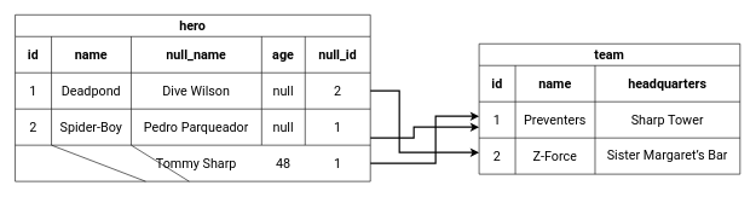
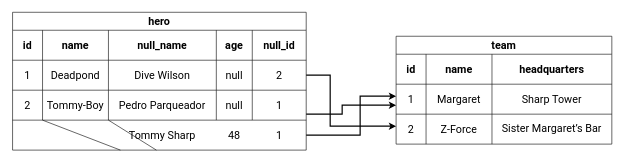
  <mxCell id="0" />
  <mxCell id="1" parent="0" />
  <mxCell id="2" value="&lt;font face=&quot;Roboto&quot; data-font-src=&quot;https://fonts.googleapis.com/css?family=Roboto&quot; style=&quot;font-size: 18px&quot;&gt;hero&lt;/font&gt;" style="shape=table;html=1;whiteSpace=wrap;startSize=30;container=1;collapsible=0;childLayout=tableLayout;fontStyle=1;align=center;fillColor=#FFFFFF;swimlaneFillColor=#ffffff;" parent="1" vertex="1"><mxGeometry x="20" y="20" width="490" height="230" as="geometry" /></mxCell>
  <mxCell id="3" value="" style="shape=partialRectangle;html=1;whiteSpace=wrap;collapsible=0;dropTarget=0;pointerEvents=0;fillColor=none;top=0;left=0;bottom=0;right=0;points=[[0,0.5],[1,0.5]];portConstraint=eastwest;" parent="2" vertex="1"><mxGeometry y="30" width="490" height="50" as="geometry" /></mxCell>
  <mxCell id="4" value="&lt;font style=&quot;font-size: 18px&quot; face=&quot;Roboto&quot; data-font-src=&quot;https://fonts.googleapis.com/css?family=Roboto&quot;&gt;&lt;b&gt;id&lt;/b&gt;&lt;/font&gt;" style="shape=partialRectangle;html=1;whiteSpace=wrap;connectable=0;top=0;left=0;bottom=0;right=0;overflow=hidden;fillColor=none;strokeColor=none;" parent="3" vertex="1"><mxGeometry width="50" height="50" as="geometry" /></mxCell>
  <mxCell id="5" value="&lt;font style=&quot;font-size: 18px&quot; face=&quot;Roboto&quot; data-font-src=&quot;https://fonts.googleapis.com/css?family=Roboto&quot;&gt;&lt;b&gt;name&lt;/b&gt;&lt;/font&gt;" style="shape=partialRectangle;html=1;whiteSpace=wrap;connectable=0;top=0;left=0;bottom=0;right=0;overflow=hidden;fillColor=none;strokeColor=none;" parent="3" vertex="1"><mxGeometry x="50" width="110" height="50" as="geometry" /></mxCell>
  <mxCell id="6" value="&lt;font style=&quot;font-size: 18px&quot; face=&quot;Roboto&quot; data-font-src=&quot;https://fonts.googleapis.com/css?family=Roboto&quot;&gt;&lt;b&gt;null_name&lt;/b&gt;&lt;/font&gt;" style="shape=partialRectangle;html=1;whiteSpace=wrap;connectable=0;top=0;left=0;bottom=0;right=0;overflow=hidden;fillColor=none;strokeColor=none;" parent="3" vertex="1"><mxGeometry x="160" width="180" height="50" as="geometry" /></mxCell>
  <mxCell id="7" value="&lt;font style=&quot;font-size: 18px&quot; face=&quot;Roboto&quot; data-font-src=&quot;https://fonts.googleapis.com/css?family=Roboto&quot;&gt;&lt;b&gt;age&lt;/b&gt;&lt;/font&gt;" style="shape=partialRectangle;html=1;whiteSpace=wrap;connectable=0;top=0;left=0;bottom=0;right=0;overflow=hidden;fillColor=none;strokeColor=none;" parent="3" vertex="1"><mxGeometry x="340" width="60" height="50" as="geometry" /></mxCell>
  <mxCell id="8" value="&lt;font style=&quot;font-size: 18px&quot; face=&quot;Roboto&quot; data-font-src=&quot;https://fonts.googleapis.com/css?family=Roboto&quot;&gt;&lt;b&gt;null_id&lt;/b&gt;&lt;/font&gt;" style="shape=partialRectangle;html=1;whiteSpace=wrap;connectable=0;top=0;left=0;bottom=0;right=0;overflow=hidden;fillColor=none;strokeColor=none;" parent="3" vertex="1"><mxGeometry x="400" width="90" height="50" as="geometry" /></mxCell>
  <mxCell id="9" value="" style="shape=partialRectangle;html=1;whiteSpace=wrap;collapsible=0;dropTarget=0;pointerEvents=0;fillColor=none;top=0;left=0;bottom=0;right=0;points=[[0,0.5],[1,0.5]];portConstraint=eastwest;" parent="2" vertex="1"><mxGeometry y="80" width="490" height="50" as="geometry" /></mxCell>
  <mxCell id="10" value="&lt;span style=&quot;font-weight: normal&quot;&gt;&lt;font style=&quot;font-size: 18px&quot; face=&quot;Roboto&quot; data-font-src=&quot;https://fonts.googleapis.com/css?family=Roboto&quot;&gt;1&lt;/font&gt;&lt;/span&gt;" style="shape=partialRectangle;html=1;whiteSpace=wrap;connectable=0;top=0;left=0;bottom=0;right=0;overflow=hidden;fontStyle=1;fillColor=none;strokeColor=none;" parent="9" vertex="1"><mxGeometry width="50" height="50" as="geometry" /></mxCell>
  <mxCell id="11" value="&lt;span style=&quot;font-family: &amp;#34;roboto&amp;#34; ; font-size: 18px&quot;&gt;Deadpond&lt;/span&gt;" style="shape=partialRectangle;html=1;whiteSpace=wrap;connectable=0;top=0;left=0;bottom=0;right=0;overflow=hidden;fillColor=none;strokeColor=none;" parent="9" vertex="1"><mxGeometry x="50" width="110" height="50" as="geometry" /></mxCell>
  <mxCell id="12" value="&lt;span style=&quot;font-family: &amp;#34;roboto&amp;#34; ; font-size: 18px&quot;&gt;Dive Wilson&lt;/span&gt;" style="shape=partialRectangle;html=1;whiteSpace=wrap;connectable=0;top=0;left=0;bottom=0;right=0;overflow=hidden;fillColor=none;strokeColor=none;" parent="9" vertex="1"><mxGeometry x="160" width="180" height="50" as="geometry" /></mxCell>
  <mxCell id="13" value="&lt;span style=&quot;font-family: &amp;#34;roboto&amp;#34; ; font-size: 18px&quot;&gt;null&lt;/span&gt;" style="shape=partialRectangle;html=1;whiteSpace=wrap;connectable=0;top=0;left=0;bottom=0;right=0;overflow=hidden;fillColor=none;strokeColor=none;" parent="9" vertex="1"><mxGeometry x="340" width="60" height="50" as="geometry" /></mxCell>
  <mxCell id="14" value="&lt;span style=&quot;font-family: &amp;#34;roboto&amp;#34; ; font-size: 18px&quot;&gt;2&lt;/span&gt;" style="shape=partialRectangle;html=1;whiteSpace=wrap;connectable=0;top=0;left=0;bottom=0;right=0;overflow=hidden;fillColor=none;strokeColor=none;" parent="9" vertex="1"><mxGeometry x="400" width="90" height="50" as="geometry" /></mxCell>
  <mxCell id="15" value="" style="shape=partialRectangle;html=1;whiteSpace=wrap;collapsible=0;dropTarget=0;pointerEvents=0;fillColor=none;top=0;left=0;bottom=0;right=0;points=[[0,0.5],[1,0.5]];portConstraint=eastwest;" parent="2" vertex="1"><mxGeometry y="130" width="490" height="50" as="geometry" /></mxCell>
  <mxCell id="16" value="&lt;span style=&quot;font-family: &amp;#34;roboto&amp;#34; ; font-size: 18px&quot;&gt;2&lt;/span&gt;" style="shape=partialRectangle;html=1;whiteSpace=wrap;connectable=0;top=0;left=0;bottom=0;right=0;overflow=hidden;fillColor=none;strokeColor=none;" parent="15" vertex="1"><mxGeometry width="50" height="50" as="geometry" /></mxCell>
- <mxCell id="17" value="&lt;span style=&quot;font-family: &amp;#34;roboto&amp;#34; ; font-size: 18px&quot;&gt;Spider-Boy&lt;/span&gt;" style="shape=partialRectangle;html=1;whiteSpace=wrap;connectable=0;top=0;left=0;bottom=0;right=0;overflow=hidden;fillColor=none;strokeColor=none;" parent="15" vertex="1"><mxGeometry x="50" width="110" height="50" as="geometry" /></mxCell>
+ <mxCell id="17" value="&lt;span style=&quot;font-family: &amp;#34;roboto&amp;#34; ; font-size: 18px&quot;&gt;Tommy-Boy&lt;/span&gt;" style="shape=partialRectangle;html=1;whiteSpace=wrap;connectable=0;top=0;left=0;bottom=0;right=0;overflow=hidden;fillColor=none;strokeColor=none;" parent="15" vertex="1"><mxGeometry x="50" width="110" height="50" as="geometry" /></mxCell>
  <mxCell id="18" value="&lt;span style=&quot;font-family: &amp;#34;roboto&amp;#34; ; font-size: 18px&quot;&gt;Pedro Parqueador&lt;/span&gt;" style="shape=partialRectangle;html=1;whiteSpace=wrap;connectable=0;top=0;left=0;bottom=0;right=0;overflow=hidden;fillColor=none;strokeColor=none;" parent="15" vertex="1"><mxGeometry x="160" width="180" height="50" as="geometry" /></mxCell>
  <mxCell id="19" value="&lt;span style=&quot;font-family: &amp;#34;roboto&amp;#34; ; font-size: 18px&quot;&gt;null&lt;/span&gt;" style="shape=partialRectangle;html=1;whiteSpace=wrap;connectable=0;top=0;left=0;bottom=0;right=0;overflow=hidden;fillColor=none;strokeColor=none;" parent="15" vertex="1"><mxGeometry x="340" width="60" height="50" as="geometry" /></mxCell>
  <mxCell id="20" value="&lt;span style=&quot;font-family: &amp;#34;roboto&amp;#34; ; font-size: 18px&quot;&gt;1&lt;/span&gt;" style="shape=partialRectangle;html=1;whiteSpace=wrap;connectable=0;top=0;left=0;bottom=0;right=0;overflow=hidden;fillColor=none;strokeColor=none;" parent="15" vertex="1"><mxGeometry x="400" width="90" height="50" as="geometry" /></mxCell>
  <mxCell id="21" style="shape=partialRectangle;html=1;whiteSpace=wrap;collapsible=0;dropTarget=0;pointerEvents=0;fillColor=none;top=0;left=0;bottom=0;right=0;points=[[0,0.5],[1,0.5]];portConstraint=eastwest;" parent="2" vertex="1"><mxGeometry y="180" width="490" height="50" as="geometry" /></mxCell>
  <mxCell id="22" value="&lt;span style=&quot;font-family: &amp;#34;roboto&amp;#34; ; font-size: 18px&quot;&gt;Tommy Sharp&lt;/span&gt;" style="shape=partialRectangle;html=1;whiteSpace=wrap;connectable=0;top=0;left=0;bottom=0;right=0;overflow=hidden;fillColor=none;strokeColor=none;" parent="21" vertex="1"><mxGeometry x="160" width="180" height="50" as="geometry" /></mxCell>
  <mxCell id="23" value="&lt;span style=&quot;font-family: &amp;#34;roboto&amp;#34; ; font-size: 18px&quot;&gt;48&lt;/span&gt;" style="shape=partialRectangle;html=1;whiteSpace=wrap;connectable=0;top=0;left=0;bottom=0;right=0;overflow=hidden;fillColor=none;strokeColor=none;" parent="21" vertex="1"><mxGeometry x="340" width="60" height="50" as="geometry" /></mxCell>
  <mxCell id="24" value="&lt;span style=&quot;font-family: &amp;#34;roboto&amp;#34; ; font-size: 18px&quot;&gt;1&lt;/span&gt;" style="shape=partialRectangle;html=1;whiteSpace=wrap;connectable=0;top=0;left=0;bottom=0;right=0;overflow=hidden;fillColor=none;strokeColor=none;" parent="21" vertex="1"><mxGeometry x="400" width="90" height="50" as="geometry" /></mxCell>
  <mxCell id="25" value="&lt;font face=&quot;Roboto&quot; data-font-src=&quot;https://fonts.googleapis.com/css?family=Roboto&quot; style=&quot;font-size: 18px&quot;&gt;team&lt;/font&gt;" style="shape=table;html=1;whiteSpace=wrap;startSize=30;container=1;collapsible=0;childLayout=tableLayout;fontStyle=1;align=center;fillColor=#FFFFFF;swimlaneFillColor=#ffffff;" parent="1" vertex="1"><mxGeometry x="660" y="60" width="360" height="180" as="geometry" /></mxCell>
  <mxCell id="26" value="" style="shape=partialRectangle;html=1;whiteSpace=wrap;collapsible=0;dropTarget=0;pointerEvents=0;fillColor=none;top=0;left=0;bottom=0;right=0;points=[[0,0.5],[1,0.5]];portConstraint=eastwest;" parent="25" vertex="1"><mxGeometry y="30" width="360" height="50" as="geometry" /></mxCell>
  <mxCell id="27" value="&lt;font style=&quot;font-size: 18px&quot; face=&quot;Roboto&quot; data-font-src=&quot;https://fonts.googleapis.com/css?family=Roboto&quot;&gt;&lt;b&gt;id&lt;/b&gt;&lt;/font&gt;" style="shape=partialRectangle;html=1;whiteSpace=wrap;connectable=0;top=0;left=0;bottom=0;right=0;overflow=hidden;strokeColor=none;fillColor=none;" parent="26" vertex="1"><mxGeometry width="50" height="50" as="geometry" /></mxCell>
  <mxCell id="28" value="&lt;font style=&quot;font-size: 18px&quot; face=&quot;Roboto&quot; data-font-src=&quot;https://fonts.googleapis.com/css?family=Roboto&quot;&gt;&lt;b&gt;name&lt;/b&gt;&lt;/font&gt;" style="shape=partialRectangle;html=1;whiteSpace=wrap;connectable=0;top=0;left=0;bottom=0;right=0;overflow=hidden;strokeColor=none;fillColor=none;" parent="26" vertex="1"><mxGeometry x="50" width="110" height="50" as="geometry" /></mxCell>
  <mxCell id="29" value="&lt;font style=&quot;font-size: 18px&quot; face=&quot;Roboto&quot; data-font-src=&quot;https://fonts.googleapis.com/css?family=Roboto&quot;&gt;&lt;b&gt;headquarters&lt;/b&gt;&lt;/font&gt;" style="shape=partialRectangle;html=1;whiteSpace=wrap;connectable=0;top=0;left=0;bottom=0;right=0;overflow=hidden;strokeColor=none;fillColor=none;" parent="26" vertex="1"><mxGeometry x="160" width="200" height="50" as="geometry" /></mxCell>
  <mxCell id="30" value="" style="shape=partialRectangle;html=1;whiteSpace=wrap;collapsible=0;dropTarget=0;pointerEvents=0;fillColor=none;top=0;left=0;bottom=0;right=0;points=[[0,0.5],[1,0.5]];portConstraint=eastwest;" parent="25" vertex="1"><mxGeometry y="80" width="360" height="50" as="geometry" /></mxCell>
  <mxCell id="31" value="&lt;span style=&quot;font-weight: normal&quot;&gt;&lt;font style=&quot;font-size: 18px&quot; face=&quot;Roboto&quot; data-font-src=&quot;https://fonts.googleapis.com/css?family=Roboto&quot;&gt;1&lt;/font&gt;&lt;/span&gt;" style="shape=partialRectangle;html=1;whiteSpace=wrap;connectable=0;top=0;left=0;bottom=0;right=0;overflow=hidden;fontStyle=1;strokeColor=none;fillColor=none;" parent="30" vertex="1"><mxGeometry width="50" height="50" as="geometry" /></mxCell>
- <mxCell id="32" value="&lt;span style=&quot;font-family: &amp;#34;roboto&amp;#34; ; font-size: 18px&quot;&gt;Preventers&lt;/span&gt;" style="shape=partialRectangle;html=1;whiteSpace=wrap;connectable=0;top=0;left=0;bottom=0;right=0;overflow=hidden;strokeColor=none;fillColor=none;" parent="30" vertex="1"><mxGeometry x="50" width="110" height="50" as="geometry" /></mxCell>
+ <mxCell id="32" value="&lt;span style=&quot;font-family: &amp;#34;roboto&amp;#34; ; font-size: 18px&quot;&gt;Margaret&lt;/span&gt;" style="shape=partialRectangle;html=1;whiteSpace=wrap;connectable=0;top=0;left=0;bottom=0;right=0;overflow=hidden;strokeColor=none;fillColor=none;" parent="30" vertex="1"><mxGeometry x="50" width="110" height="50" as="geometry" /></mxCell>
  <mxCell id="33" value="&lt;font face=&quot;roboto&quot;&gt;&lt;span style=&quot;font-size: 18px&quot;&gt;Sharp Tower&lt;/span&gt;&lt;/font&gt;" style="shape=partialRectangle;html=1;whiteSpace=wrap;connectable=0;top=0;left=0;bottom=0;right=0;overflow=hidden;strokeColor=none;fillColor=none;" parent="30" vertex="1"><mxGeometry x="160" width="200" height="50" as="geometry" /></mxCell>
  <mxCell id="34" value="" style="shape=partialRectangle;html=1;whiteSpace=wrap;collapsible=0;dropTarget=0;pointerEvents=0;fillColor=none;top=0;left=0;bottom=0;right=0;points=[[0,0.5],[1,0.5]];portConstraint=eastwest;" parent="25" vertex="1"><mxGeometry y="130" width="360" height="50" as="geometry" /></mxCell>
  <mxCell id="35" value="&lt;span style=&quot;font-family: &amp;#34;roboto&amp;#34; ; font-size: 18px&quot;&gt;2&lt;/span&gt;" style="shape=partialRectangle;html=1;whiteSpace=wrap;connectable=0;top=0;left=0;bottom=0;right=0;overflow=hidden;strokeColor=none;fillColor=none;" parent="34" vertex="1"><mxGeometry width="50" height="50" as="geometry" /></mxCell>
  <mxCell id="36" value="&lt;span style=&quot;font-family: &amp;#34;roboto&amp;#34; ; font-size: 18px&quot;&gt;Z-Force&lt;/span&gt;" style="shape=partialRectangle;html=1;whiteSpace=wrap;connectable=0;top=0;left=0;bottom=0;right=0;overflow=hidden;strokeColor=none;fillColor=none;" parent="34" vertex="1"><mxGeometry x="50" width="110" height="50" as="geometry" /></mxCell>
  <mxCell id="37" value="&lt;p style=&quot;background-color: rgb(255 , 255 , 255) ; line-height: 19px&quot;&gt;&lt;font face=&quot;Roboto&quot; data-font-src=&quot;https://fonts.googleapis.com/css?family=Roboto&quot; style=&quot;font-size: 18px&quot;&gt;Sister Margaret’s Bar&lt;/font&gt;&lt;/p&gt;" style="shape=partialRectangle;html=1;whiteSpace=wrap;connectable=0;top=0;left=0;bottom=0;right=0;overflow=hidden;strokeColor=none;fillColor=none;" parent="34" vertex="1"><mxGeometry x="160" width="200" height="50" as="geometry" /></mxCell>
  <mxCell id="38" style="edgeStyle=orthogonalEdgeStyle;rounded=0;orthogonalLoop=1;jettySize=auto;html=1;exitX=1;exitY=0.5;exitDx=0;exitDy=0;strokeWidth=2;" parent="1" source="9" target="34" edge="1"><mxGeometry relative="1" as="geometry"><mxPoint x="600" y="280" as="targetPoint" /><Array as="points"><mxPoint x="550" y="125" /><mxPoint x="550" y="210" /></Array></mxGeometry></mxCell>
  <mxCell id="39" style="edgeStyle=orthogonalEdgeStyle;rounded=0;orthogonalLoop=1;jettySize=auto;html=1;strokeWidth=2;" parent="1" source="15" target="30" edge="1"><mxGeometry relative="1" as="geometry"><mxPoint x="560" y="70" as="targetPoint" /><Array as="points"><mxPoint x="570" y="190" /><mxPoint x="570" y="175" /></Array></mxGeometry></mxCell>
  <mxCell id="40" style="edgeStyle=orthogonalEdgeStyle;rounded=0;orthogonalLoop=1;jettySize=auto;html=1;exitX=1;exitY=0.5;exitDx=0;exitDy=0;strokeWidth=2;" parent="1" source="21" target="30" edge="1"><mxGeometry relative="1" as="geometry"><mxPoint x="580" y="70" as="targetPoint" /><Array as="points"><mxPoint x="600" y="225" /><mxPoint x="600" y="160" /></Array></mxGeometry></mxCell>
